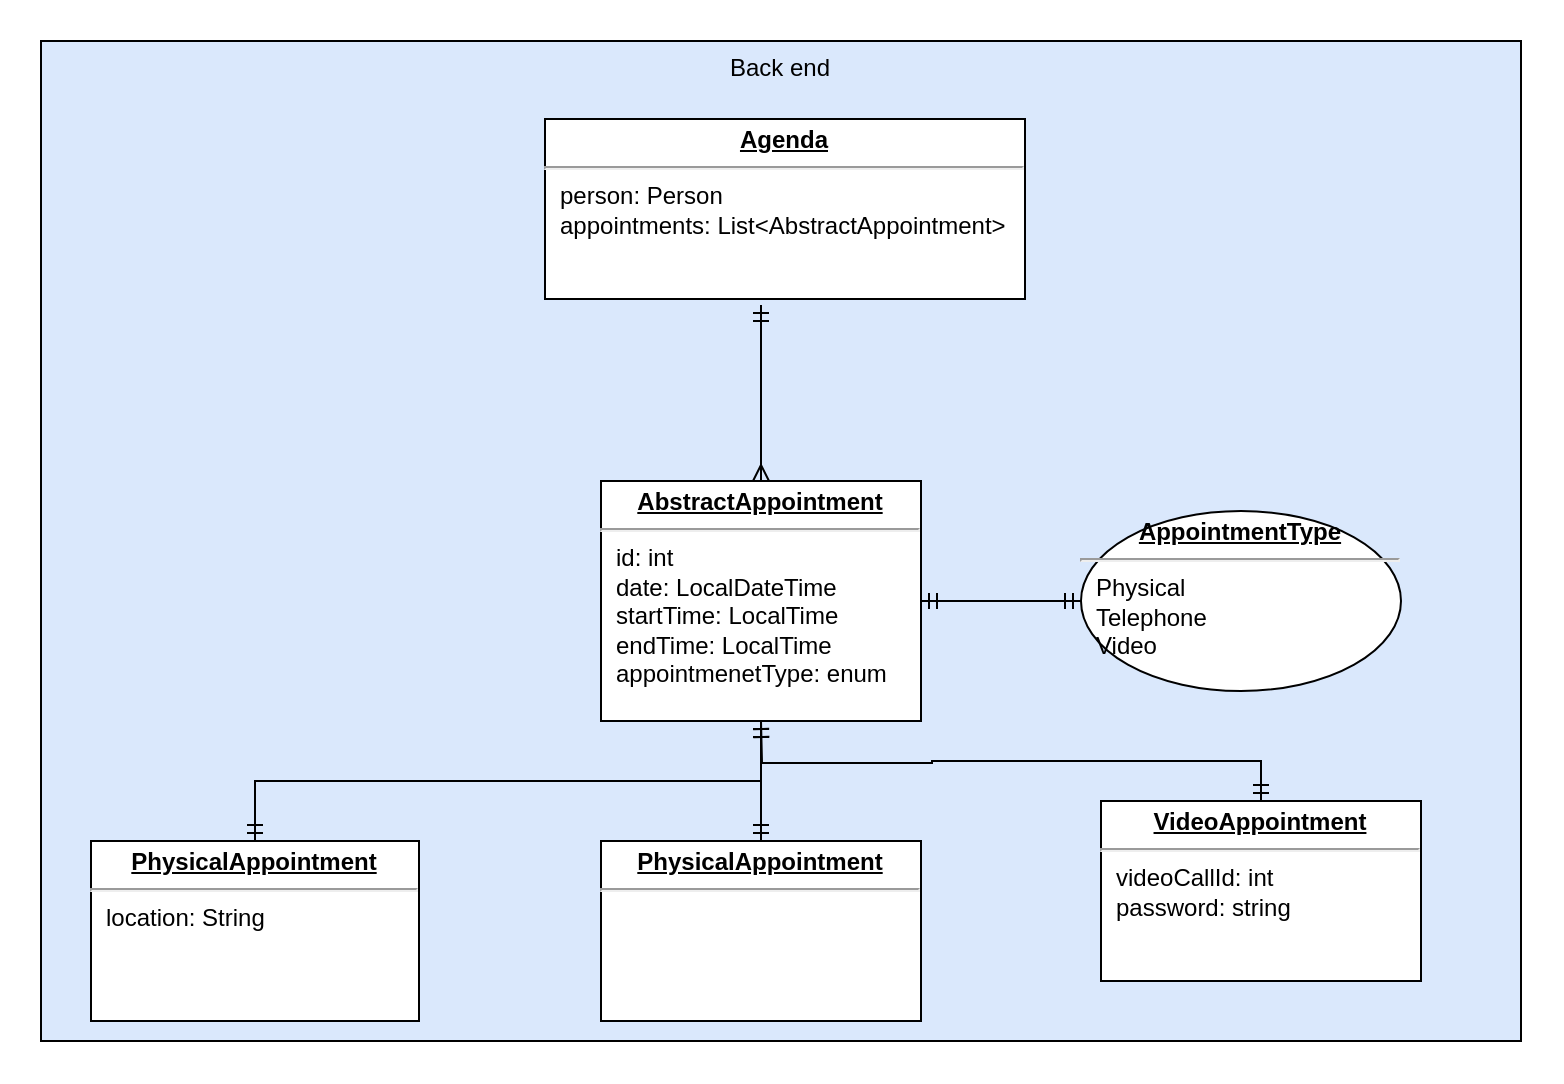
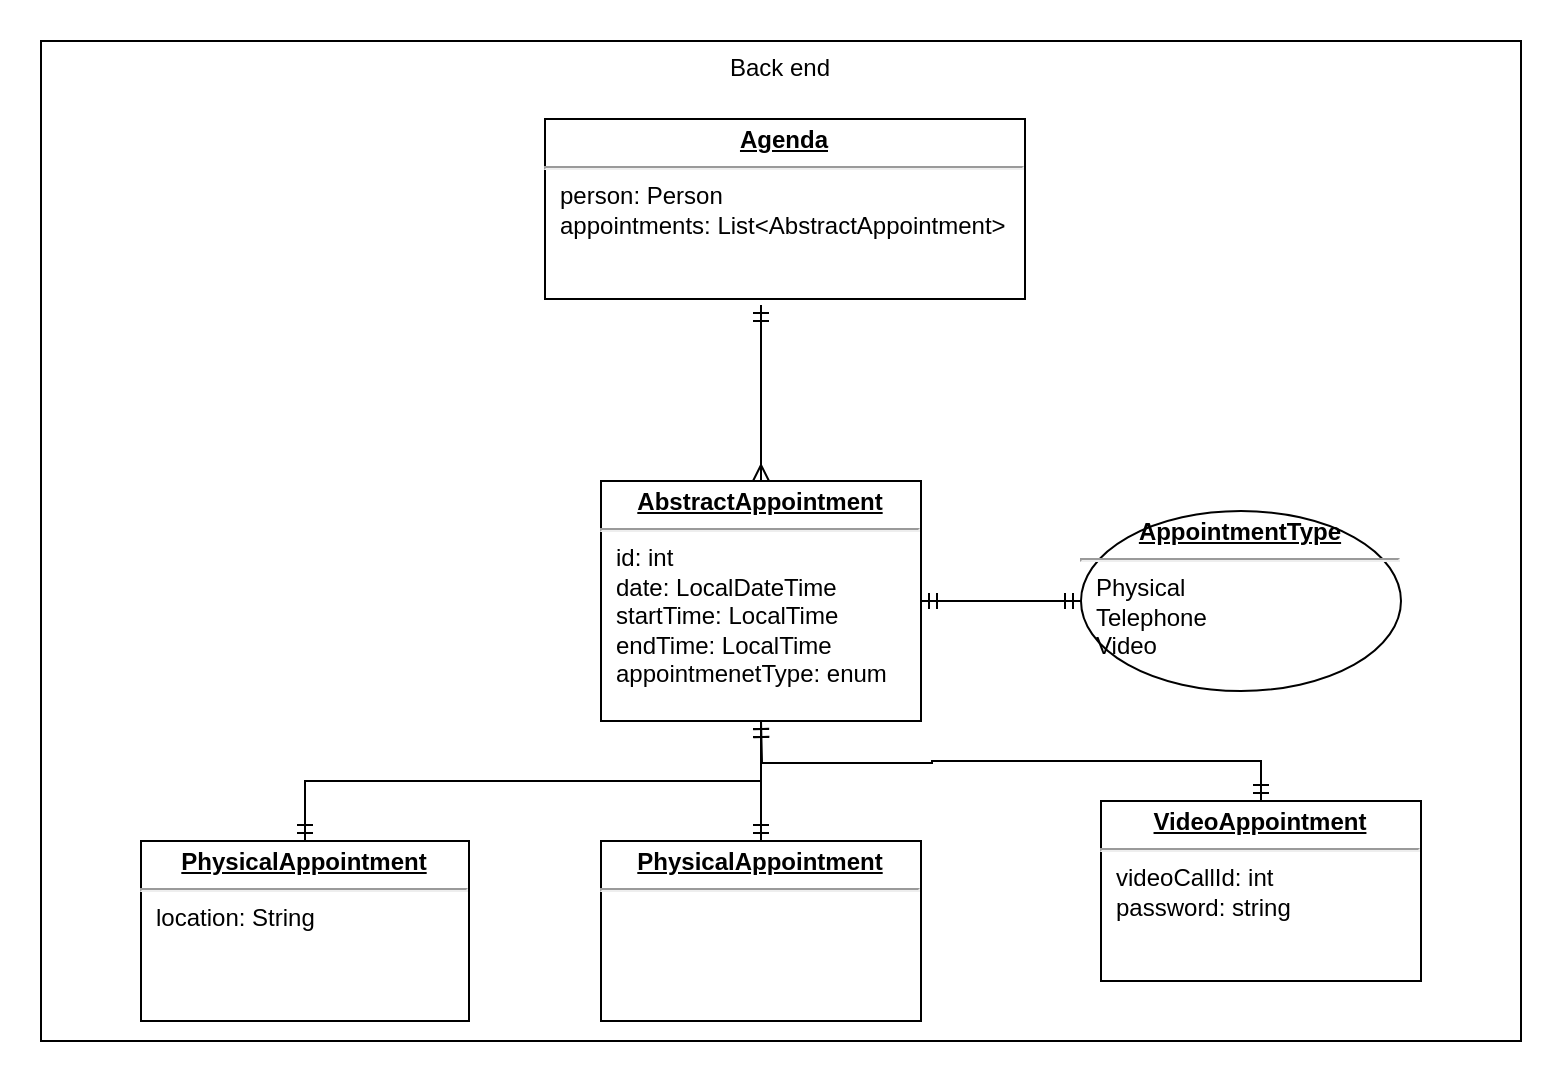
  <mxCell id="0" />
  <mxCell id="1" parent="0" />
- <mxCell id="2" value="Back end" style="rounded=0;whiteSpace=wrap;html=1;verticalAlign=top;fillColor=#dae8fc;" vertex="1" parent="1"><mxGeometry x="20" y="20" width="740" height="500" as="geometry" /></mxCell>
+ <mxCell id="2" value="Back end" style="rounded=0;whiteSpace=wrap;html=1;verticalAlign=top;" vertex="1" parent="1"><mxGeometry x="20" y="20" width="740" height="500" as="geometry" /></mxCell>
  <mxCell id="3" style="edgeStyle=orthogonalEdgeStyle;rounded=0;orthogonalLoop=1;jettySize=auto;html=1;exitX=1;exitY=0.5;exitDx=0;exitDy=0;entryX=0;entryY=0.5;entryDx=0;entryDy=0;startArrow=ERmandOne;startFill=0;endArrow=ERmandOne;endFill=0;" edge="1" parent="1" source="4" target="11"><mxGeometry relative="1" as="geometry" /></mxCell>
  <mxCell id="4" value="&lt;p style=&quot;margin: 0px ; margin-top: 4px ; text-align: center ; text-decoration: underline&quot;&gt;&lt;b&gt;AbstractAppointment&lt;/b&gt;&lt;/p&gt;&lt;hr&gt;&lt;p style=&quot;margin: 0px ; margin-left: 8px&quot;&gt;id: int&lt;br&gt;date: LocalDateTime&lt;/p&gt;&lt;p style=&quot;margin: 0px ; margin-left: 8px&quot;&gt;startTime: LocalTime&lt;/p&gt;&lt;p style=&quot;margin: 0px ; margin-left: 8px&quot;&gt;endTime: LocalTime&lt;br&gt;appointmenetType: enum&lt;/p&gt;" style="verticalAlign=top;align=left;overflow=fill;fontSize=12;fontFamily=Helvetica;html=1;" vertex="1" parent="1"><mxGeometry x="300" y="240" width="160" height="120" as="geometry" /></mxCell>
  <mxCell id="5" style="edgeStyle=orthogonalEdgeStyle;rounded=0;orthogonalLoop=1;jettySize=auto;html=1;exitX=0.5;exitY=0;exitDx=0;exitDy=0;startArrow=ERmandOne;startFill=0;endArrow=ERmandOne;endFill=0;" edge="1" parent="1" source="6"><mxGeometry relative="1" as="geometry"><mxPoint x="380" y="360" as="targetPoint" /></mxGeometry></mxCell>
  <mxCell id="6" value="&lt;p style=&quot;margin: 0px ; margin-top: 4px ; text-align: center ; text-decoration: underline&quot;&gt;&lt;b&gt;VideoAppointment&lt;/b&gt;&lt;/p&gt;&lt;hr&gt;&lt;p style=&quot;margin: 0px ; margin-left: 8px&quot;&gt;videoCallId: int&lt;/p&gt;&lt;p style=&quot;margin: 0px ; margin-left: 8px&quot;&gt;password: string&lt;/p&gt;" style="verticalAlign=top;align=left;overflow=fill;fontSize=12;fontFamily=Helvetica;html=1;" vertex="1" parent="1"><mxGeometry x="550" y="400" width="160" height="90" as="geometry" /></mxCell>
  <mxCell id="7" style="edgeStyle=orthogonalEdgeStyle;rounded=0;orthogonalLoop=1;jettySize=auto;html=1;exitX=0.5;exitY=0;exitDx=0;exitDy=0;startArrow=ERmandOne;startFill=0;endArrow=ERmandOne;endFill=0;" edge="1" parent="1" source="8"><mxGeometry relative="1" as="geometry"><mxPoint x="380" y="360" as="targetPoint" /></mxGeometry></mxCell>
  <mxCell id="8" value="&lt;p style=&quot;margin: 0px ; margin-top: 4px ; text-align: center ; text-decoration: underline&quot;&gt;&lt;b&gt;PhysicalAppointment&lt;/b&gt;&lt;/p&gt;&lt;hr&gt;&lt;p style=&quot;margin: 0px ; margin-left: 8px&quot;&gt;&lt;br&gt;&lt;/p&gt;" style="verticalAlign=top;align=left;overflow=fill;fontSize=12;fontFamily=Helvetica;html=1;" vertex="1" parent="1"><mxGeometry x="300" y="420" width="160" height="90" as="geometry" /></mxCell>
  <mxCell id="9" style="edgeStyle=orthogonalEdgeStyle;rounded=0;orthogonalLoop=1;jettySize=auto;html=1;exitX=0.5;exitY=0;exitDx=0;exitDy=0;entryX=0.5;entryY=1;entryDx=0;entryDy=0;startArrow=ERmandOne;startFill=0;endArrow=ERmandOne;endFill=0;" edge="1" parent="1" source="10" target="4"><mxGeometry relative="1" as="geometry" /></mxCell>
- <mxCell id="10" value="&lt;p style=&quot;margin: 0px ; margin-top: 4px ; text-align: center ; text-decoration: underline&quot;&gt;&lt;b&gt;PhysicalAppointment&lt;/b&gt;&lt;/p&gt;&lt;hr&gt;&lt;p style=&quot;margin: 0px ; margin-left: 8px&quot;&gt;location: String&lt;/p&gt;&lt;p style=&quot;margin: 0px ; margin-left: 8px&quot;&gt;&lt;br&gt;&lt;/p&gt;" style="verticalAlign=top;align=left;overflow=fill;fontSize=12;fontFamily=Helvetica;html=1;" vertex="1" parent="1"><mxGeometry x="45" y="420" width="164" height="90" as="geometry" /></mxCell>
+ <mxCell id="10" value="&lt;p style=&quot;margin: 0px ; margin-top: 4px ; text-align: center ; text-decoration: underline&quot;&gt;&lt;b&gt;PhysicalAppointment&lt;/b&gt;&lt;/p&gt;&lt;hr&gt;&lt;p style=&quot;margin: 0px ; margin-left: 8px&quot;&gt;location: String&lt;/p&gt;&lt;p style=&quot;margin: 0px ; margin-left: 8px&quot;&gt;&lt;br&gt;&lt;/p&gt;" style="verticalAlign=top;align=left;overflow=fill;fontSize=12;fontFamily=Helvetica;html=1;" vertex="1" parent="1"><mxGeometry x="70" y="420" width="164" height="90" as="geometry" /></mxCell>
  <mxCell id="11" value="&lt;p style=&quot;margin: 0px ; margin-top: 4px ; text-align: center ; text-decoration: underline&quot;&gt;&lt;b&gt;AppointmentType&lt;/b&gt;&lt;/p&gt;&lt;hr&gt;&lt;p style=&quot;margin: 0px ; margin-left: 8px&quot;&gt;Physical&lt;/p&gt;&lt;p style=&quot;margin: 0px ; margin-left: 8px&quot;&gt;Telephone&lt;/p&gt;&lt;p style=&quot;margin: 0px ; margin-left: 8px&quot;&gt;Video&lt;/p&gt;" style="ellipse;verticalAlign=top;align=left;overflow=fill;fontSize=12;fontFamily=Helvetica;html=1;" vertex="1" parent="1"><mxGeometry x="540" y="255" width="160" height="90" as="geometry" /></mxCell>
  <mxCell id="12" style="edgeStyle=orthogonalEdgeStyle;rounded=0;orthogonalLoop=1;jettySize=auto;html=1;exitX=0.45;exitY=1.033;exitDx=0;exitDy=0;entryX=0.5;entryY=0;entryDx=0;entryDy=0;startArrow=ERmandOne;startFill=0;endArrow=ERmany;endFill=0;exitPerimeter=0;" edge="1" parent="1" source="13" target="4"><mxGeometry relative="1" as="geometry" /></mxCell>
  <mxCell id="13" value="&lt;p style=&quot;margin: 0px ; margin-top: 4px ; text-align: center ; text-decoration: underline&quot;&gt;&lt;b&gt;Agenda&lt;/b&gt;&lt;/p&gt;&lt;hr&gt;&lt;p style=&quot;margin: 0px ; margin-left: 8px&quot;&gt;person: Person&lt;/p&gt;&lt;p style=&quot;margin: 0px ; margin-left: 8px&quot;&gt;appointments: List&amp;lt;AbstractAppointment&amp;gt;&lt;/p&gt;" style="verticalAlign=top;align=left;overflow=fill;fontSize=12;fontFamily=Helvetica;html=1;" vertex="1" parent="1"><mxGeometry x="272" y="59" width="240" height="90" as="geometry" /></mxCell>
